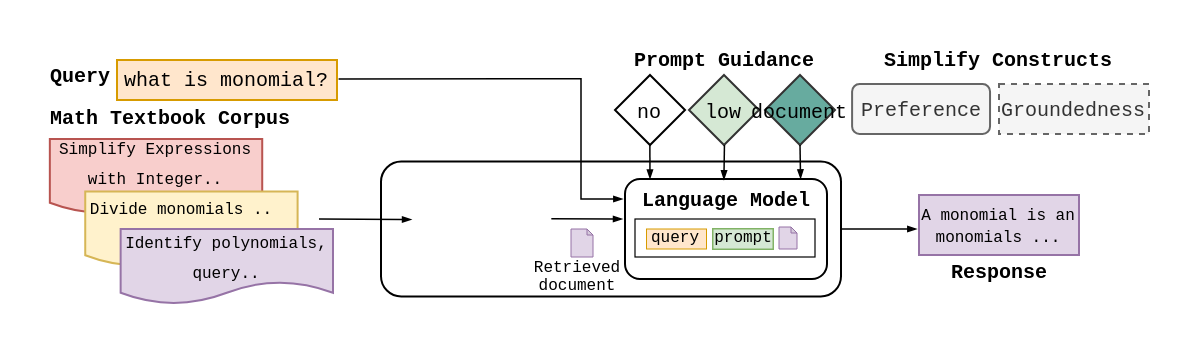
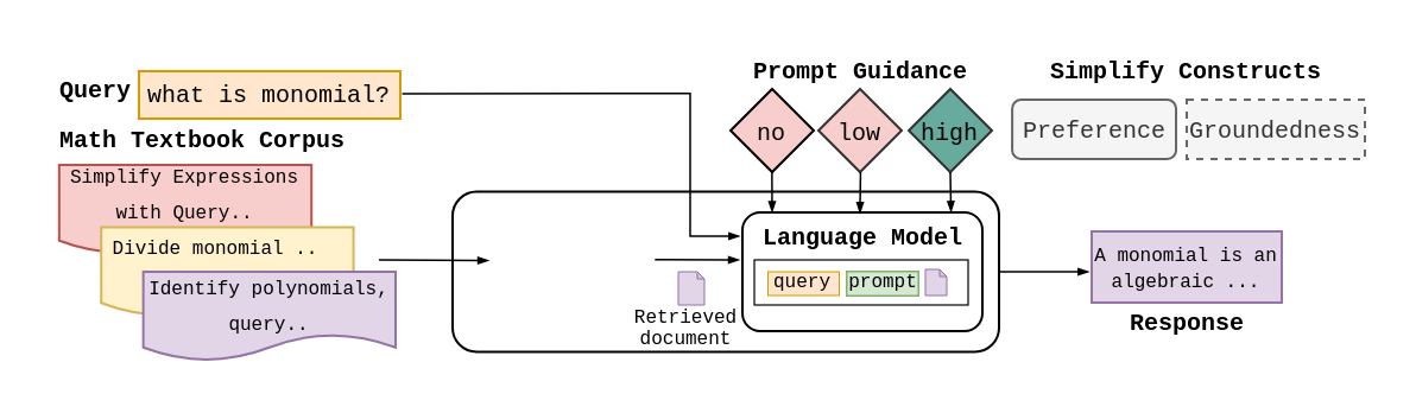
  <mxCell id="0" />
  <mxCell id="1" parent="0" />
  <mxCell id="2" value="" style="group" vertex="1" connectable="0" parent="1"><mxGeometry width="554" height="131.5" as="geometry" x="20" y="20" /></mxCell>
  <mxCell id="3" value="" style="rounded=0;whiteSpace=wrap;html=1;strokeColor=#d79b00;fontFamily=Helvetica;fontSize=12;fillColor=#ffe6cc;" parent="2" vertex="1"><mxGeometry x="38" y="9.5" width="110" height="20" as="geometry" /></mxCell>
  <mxCell id="4" value="&lt;font style=&quot;font-size: 10px;&quot; face=&quot;Courier New&quot;&gt;&lt;b&gt;Prompt Guidance&lt;/b&gt;&lt;/font&gt;" style="text;html=1;strokeColor=none;fillColor=none;align=center;verticalAlign=middle;whiteSpace=wrap;rounded=0;" parent="2" vertex="1"><mxGeometry x="291.5" y="0.5" width="100" height="17.5" as="geometry" /></mxCell>
  <mxCell id="5" value="&lt;font face=&quot;Courier New&quot;&gt;&lt;span style=&quot;font-size: 10px;&quot;&gt;&lt;b&gt;Math Textbook Corpus&lt;/b&gt;&lt;/span&gt;&lt;/font&gt;" style="text;html=1;strokeColor=none;fillColor=none;align=center;verticalAlign=middle;whiteSpace=wrap;rounded=0;" parent="2" vertex="1"><mxGeometry y="23" width="130" height="30" as="geometry" /></mxCell>
  <mxCell id="6" value="" style="rounded=1;whiteSpace=wrap;html=1;" parent="2" vertex="1"><mxGeometry x="170" y="60.25" width="230" height="67.5" as="geometry" /></mxCell>
- <mxCell id="7" value="&lt;font style=&quot;font-size: 10px;&quot; face=&quot;Courier New&quot;&gt;no&lt;/font&gt;" style="rhombus;whiteSpace=wrap;html=1;" parent="2" vertex="1"><mxGeometry x="287" y="17" width="35" height="35" as="geometry" /></mxCell>
+ <mxCell id="7" value="&lt;font style=&quot;font-size: 10px;&quot; face=&quot;Courier New&quot;&gt;no&lt;/font&gt;" style="rhombus;whiteSpace=wrap;html=1;fillColor=#f8cecc;" parent="2" vertex="1"><mxGeometry x="287" y="17" width="35" height="35" as="geometry" /></mxCell>
  <mxCell id="8" value="&lt;font style=&quot;font-size: 10px;&quot; face=&quot;Courier New&quot;&gt;&lt;b&gt;Query&lt;/b&gt;&lt;/font&gt;" style="text;html=1;strokeColor=none;fillColor=none;align=center;verticalAlign=middle;whiteSpace=wrap;rounded=0;" parent="2" vertex="1"><mxGeometry y="4.5" width="40" height="25" as="geometry" /></mxCell>
  <mxCell id="9" style="edgeStyle=orthogonalEdgeStyle;rounded=0;orthogonalLoop=1;jettySize=auto;html=1;entryX=0;entryY=0.5;entryDx=0;entryDy=0;strokeWidth=0.75;endSize=3;endArrow=blockThin;endFill=1;exitX=0.989;exitY=0.996;exitDx=0;exitDy=0;exitPerimeter=0;" edge="1" parent="2" source="10"><mxGeometry relative="1" as="geometry"><mxPoint x="146" y="12" as="sourcePoint" /><mxPoint x="291" y="79" as="targetPoint" /><Array as="points"><mxPoint x="270" y="19" /><mxPoint x="270" y="79" /></Array></mxGeometry></mxCell>
  <mxCell id="10" value="&lt;span role=&quot;presentation&quot; dir=&quot;ltr&quot; style=&quot;box-sizing: border-box; color: transparent; cursor: text; position: absolute; transform-origin: 0px 0px; font-style: normal; font-variant-ligatures: normal; font-variant-caps: normal; font-weight: 400; letter-spacing: normal; orphans: 2; text-align: start; text-indent: 0px; text-transform: none; widows: 2; word-spacing: 0px; -webkit-text-stroke-width: 0px; background-color: rgb(255, 255, 255); text-decoration-thickness: initial; text-decoration-style: initial; text-decoration-color: initial; left: 157.932px; top: 155.694px; font-size: 13.479px; font-family: sans-serif; transform: scaleX(0.928);&quot;&gt;&lt;/span&gt;&lt;font style=&quot;font-size: 10px;&quot; face=&quot;Courier New&quot;&gt;what is monomial?&lt;br&gt;&lt;/font&gt;" style="text;whiteSpace=wrap;html=1;" parent="2" vertex="1"><mxGeometry x="40" y="5" width="110" height="14" as="geometry" /></mxCell>
- <mxCell id="11" value="&lt;font style=&quot;font-size: 10px;&quot; face=&quot;Courier New&quot;&gt;low&lt;/font&gt;" style="rhombus;whiteSpace=wrap;html=1;fillColor=#d5e8d4;strokeColor=#333333;" parent="2" vertex="1"><mxGeometry x="324" y="17" width="35" height="35" as="geometry" /></mxCell>
- <mxCell id="12" value="&lt;font style=&quot;font-size: 10px;&quot; face=&quot;Courier New&quot;&gt;document&lt;/font&gt;" style="rhombus;whiteSpace=wrap;html=1;fillColor=#67AB9F;strokeColor=#333333;" parent="2" vertex="1"><mxGeometry x="362" y="17" width="35" height="35" as="geometry" /></mxCell>
+ <mxCell id="11" value="&lt;font style=&quot;font-size: 10px;&quot; face=&quot;Courier New&quot;&gt;low&lt;/font&gt;" style="rhombus;whiteSpace=wrap;html=1;fillColor=#f8cecc;strokeColor=#333333;" parent="2" vertex="1"><mxGeometry x="324" y="17" width="35" height="35" as="geometry" /></mxCell>
+ <mxCell id="12" value="&lt;font style=&quot;font-size: 10px;&quot; face=&quot;Courier New&quot;&gt;high&lt;/font&gt;" style="rhombus;whiteSpace=wrap;html=1;fillColor=#67AB9F;strokeColor=#333333;" parent="2" vertex="1"><mxGeometry x="362" y="17" width="35" height="35" as="geometry" /></mxCell>
  <mxCell id="13" value="" style="group" parent="2" vertex="1" connectable="0"><mxGeometry y="49" width="146" height="82.5" as="geometry" /></mxCell>
  <mxCell id="14" value="" style="shape=document;whiteSpace=wrap;html=1;boundedLbl=1;fillColor=#f8cecc;strokeColor=#b85450;" parent="13" vertex="1"><mxGeometry x="4.424" width="106.182" height="37.5" as="geometry" /></mxCell>
  <mxCell id="15" value="" style="shape=document;whiteSpace=wrap;html=1;boundedLbl=1;fillColor=#fff2cc;strokeColor=#d6b656;" parent="13" vertex="1"><mxGeometry x="22.121" y="26.25" width="106.182" height="37.5" as="geometry" /></mxCell>
  <mxCell id="16" value="" style="shape=document;whiteSpace=wrap;html=1;boundedLbl=1;fillColor=#e1d5e7;strokeColor=#9673a6;" parent="13" vertex="1"><mxGeometry x="39.818" y="45.0" width="106.182" height="37.5" as="geometry" /></mxCell>
- <mxCell id="17" value="&lt;font face=&quot;Courier New&quot; style=&quot;font-size: 8px;&quot;&gt;Simplify Expressions with Integer..&lt;/font&gt;" style="text;html=1;strokeColor=none;fillColor=none;align=center;verticalAlign=middle;whiteSpace=wrap;rounded=0;" parent="13" vertex="1"><mxGeometry width="115.03" height="22.5" as="geometry" /></mxCell>
+ <mxCell id="17" value="&lt;font face=&quot;Courier New&quot; style=&quot;font-size: 8px;&quot;&gt;Simplify Expressions with Query..&lt;/font&gt;" style="text;html=1;strokeColor=none;fillColor=none;align=center;verticalAlign=middle;whiteSpace=wrap;rounded=0;" parent="13" vertex="1"><mxGeometry width="115.03" height="22.5" as="geometry" /></mxCell>
  <mxCell id="18" value="&lt;font face=&quot;Courier New&quot; style=&quot;font-size: 8px;&quot;&gt;Identify polynomials, query..&lt;/font&gt;" style="text;html=1;strokeColor=none;fillColor=none;align=center;verticalAlign=middle;whiteSpace=wrap;rounded=0;" parent="13" vertex="1"><mxGeometry x="38" y="46.75" width="110" height="22.5" as="geometry" /></mxCell>
- <mxCell id="19" value="&lt;font face=&quot;Courier New&quot; style=&quot;font-size: 8px;&quot;&gt;Divide monomials ..&lt;/font&gt;" style="text;html=1;strokeColor=none;fillColor=none;align=center;verticalAlign=middle;whiteSpace=wrap;rounded=0;" parent="13" vertex="1"><mxGeometry x="22.117" y="22.5" width="97.333" height="22.5" as="geometry" /></mxCell>
+ <mxCell id="19" value="&lt;font face=&quot;Courier New&quot; style=&quot;font-size: 8px;&quot;&gt;Divide monomial ..&lt;/font&gt;" style="text;html=1;strokeColor=none;fillColor=none;align=center;verticalAlign=middle;whiteSpace=wrap;rounded=0;" parent="13" vertex="1"><mxGeometry x="22.117" y="22.5" width="97.333" height="22.5" as="geometry" /></mxCell>
  <mxCell id="20" value="" style="group" parent="2" vertex="1" connectable="0"><mxGeometry x="265" y="80" width="44" height="28" as="geometry" /></mxCell>
  <mxCell id="21" value="" style="group" parent="20" vertex="1" connectable="0"><mxGeometry width="22" height="28.0" as="geometry" /></mxCell>
  <mxCell id="22" value="" style="shape=note;whiteSpace=wrap;html=1;backgroundOutline=1;darkOpacity=0.05;size=3;strokeWidth=0.5;fillColor=#e1d5e7;strokeColor=#9673a6;" parent="21" vertex="1"><mxGeometry y="14.0" width="11" height="14.0" as="geometry" /></mxCell>
  <mxCell id="23" value="" style="group" parent="2" vertex="1" connectable="0"><mxGeometry x="299" y="69" width="95.5" height="50" as="geometry" /></mxCell>
  <mxCell id="24" value="" style="rounded=1;whiteSpace=wrap;html=1;" parent="23" vertex="1"><mxGeometry x="-7" width="101" height="50" as="geometry" /></mxCell>
  <mxCell id="25" value="" style="rounded=0;whiteSpace=wrap;html=1;strokeWidth=0.6;" parent="23" vertex="1"><mxGeometry x="-2" y="20" width="90" height="19" as="geometry" /></mxCell>
  <mxCell id="26" value="&lt;font face=&quot;Courier New&quot; style=&quot;font-size: 10px;&quot;&gt;&lt;b&gt;Language Model&lt;/b&gt;&lt;/font&gt;" style="text;html=1;strokeColor=none;fillColor=none;align=center;verticalAlign=middle;whiteSpace=wrap;rounded=0;" parent="23" vertex="1"><mxGeometry x="-4" width="96" height="20" as="geometry" /></mxCell>
  <mxCell id="27" value="" style="group" parent="23" vertex="1" connectable="0"><mxGeometry x="3.75" y="25" width="30" height="10" as="geometry" /></mxCell>
  <mxCell id="28" value="" style="rounded=0;whiteSpace=wrap;html=1;strokeWidth=0.5;fillColor=#ffe6cc;strokeColor=#d79b00;" parent="27" vertex="1"><mxGeometry width="30" height="10" as="geometry" /></mxCell>
  <mxCell id="29" value="&lt;font style=&quot;font-size: 8px;&quot; face=&quot;Courier New&quot;&gt;query&lt;/font&gt;" style="text;html=1;strokeColor=none;fillColor=none;align=center;verticalAlign=middle;whiteSpace=wrap;rounded=0;" parent="27" vertex="1"><mxGeometry x="6.562" y="2" width="16.875" as="geometry" /></mxCell>
  <mxCell id="30" value="" style="group;fillColor=#d5e8d4;strokeColor=#82b366;" vertex="1" connectable="0" parent="23"><mxGeometry x="37" y="25" width="30" height="10" as="geometry" /></mxCell>
  <mxCell id="31" value="" style="rounded=0;whiteSpace=wrap;html=1;strokeWidth=0.5;fillColor=#d5e8d4;strokeColor=#82b366;" vertex="1" parent="30"><mxGeometry width="30" height="10" as="geometry" /></mxCell>
  <mxCell id="32" value="&lt;font style=&quot;font-size: 8px;&quot; face=&quot;Courier New&quot;&gt;prompt&lt;/font&gt;" style="text;html=1;strokeColor=none;fillColor=none;align=center;verticalAlign=middle;whiteSpace=wrap;rounded=0;" vertex="1" parent="30"><mxGeometry x="6.562" y="2" width="16.875" as="geometry" /></mxCell>
  <mxCell id="33" value="" style="shape=note;whiteSpace=wrap;html=1;backgroundOutline=1;darkOpacity=0.05;size=3;strokeWidth=0.5;fillColor=#e1d5e7;strokeColor=#9673a6;" vertex="1" parent="23"><mxGeometry x="70" y="24" width="9" height="11" as="geometry" /></mxCell>
  <mxCell id="34" value="" style="endArrow=blockThin;html=1;rounded=0;strokeWidth=0.75;endFill=1;endSize=3;entryX=0.484;entryY=0.024;entryDx=0;entryDy=0;entryPerimeter=0;" edge="1" parent="23" target="26"><mxGeometry width="50" height="50" relative="1" as="geometry"><mxPoint x="42.72" y="-17" as="sourcePoint" /><mxPoint x="43.29" as="targetPoint" /></mxGeometry></mxCell>
  <mxCell id="35" value="" style="endArrow=blockThin;html=1;rounded=0;fontFamily=Helvetica;fontSize=12;fontColor=default;strokeWidth=0.75;endFill=1;entryX=0.021;entryY=0.51;entryDx=0;entryDy=0;entryPerimeter=0;endSize=3;" parent="2" edge="1"><mxGeometry width="50" height="50" relative="1" as="geometry"><mxPoint x="139" y="89" as="sourcePoint" /><mxPoint x="185.365" y="89.3" as="targetPoint" /></mxGeometry></mxCell>
  <mxCell id="36" value="" style="endArrow=blockThin;html=1;rounded=0;fontFamily=Helvetica;fontSize=12;fontColor=default;strokeWidth=0.75;endFill=1;endSize=3;" parent="2" edge="1"><mxGeometry width="50" height="50" relative="1" as="geometry"><mxPoint x="255.16" y="88.83" as="sourcePoint" /><mxPoint x="290.84" y="89" as="targetPoint" /></mxGeometry></mxCell>
  <mxCell id="37" value="&lt;p style=&quot;line-height: 60%;&quot;&gt;&lt;font face=&quot;Courier New&quot; style=&quot;font-size: 8px;&quot;&gt;Retrieved &lt;br&gt;document&lt;/font&gt;&lt;/p&gt;" style="text;html=1;strokeColor=none;fillColor=none;align=center;verticalAlign=middle;whiteSpace=wrap;rounded=0;fontSize=12;fontFamily=Helvetica;fontColor=default;" parent="2" vertex="1"><mxGeometry x="235" y="107" width="67" height="19" as="geometry" /></mxCell>
- <mxCell id="38" value="&lt;p style=&quot;line-height: 80%;&quot;&gt;&lt;font style=&quot;font-size: 8px;&quot; face=&quot;Courier New&quot;&gt;A monomial is an monomials ...&lt;/font&gt;&lt;/p&gt;" style="text;html=1;strokeColor=#9673a6;fillColor=#e1d5e7;align=center;verticalAlign=middle;whiteSpace=wrap;rounded=0;fontSize=12;fontFamily=Helvetica;" parent="2" vertex="1"><mxGeometry x="439" y="77" width="80" height="30" as="geometry" /></mxCell>
+ <mxCell id="38" value="&lt;p style=&quot;line-height: 80%;&quot;&gt;&lt;font style=&quot;font-size: 8px;&quot; face=&quot;Courier New&quot;&gt;A monomial is an algebraic ...&lt;/font&gt;&lt;/p&gt;" style="text;html=1;strokeColor=#9673a6;fillColor=#e1d5e7;align=center;verticalAlign=middle;whiteSpace=wrap;rounded=0;fontSize=12;fontFamily=Helvetica;" parent="2" vertex="1"><mxGeometry x="439" y="77" width="80" height="30" as="geometry" /></mxCell>
  <mxCell id="39" value="" style="endArrow=blockThin;html=1;rounded=0;fontFamily=Helvetica;fontSize=12;fontColor=default;strokeWidth=0.75;endFill=1;exitX=1;exitY=0.5;exitDx=0;exitDy=0;endSize=3;" parent="2" source="6" edge="1"><mxGeometry width="50" height="50" relative="1" as="geometry"><mxPoint x="418" y="94" as="sourcePoint" /><mxPoint x="438" y="94.01" as="targetPoint" /></mxGeometry></mxCell>
  <mxCell id="40" value="&lt;font style=&quot;font-size: 10px;&quot; face=&quot;Courier New&quot;&gt;Preference&lt;/font&gt;" style="whiteSpace=wrap;html=1;strokeColor=#666666;fontFamily=Helvetica;fontSize=12;fontColor=#333333;fillColor=#f5f5f5;rounded=1;" parent="2" vertex="1"><mxGeometry x="405.55" y="21.5" width="68.97" height="25" as="geometry" /></mxCell>
  <mxCell id="41" value="&lt;font style=&quot;font-size: 10px;&quot; face=&quot;Courier New&quot;&gt;Groundedness&lt;/font&gt;" style="rounded=0;whiteSpace=wrap;html=1;strokeColor=#666666;fontFamily=Helvetica;fontSize=12;fontColor=#333333;fillColor=#f5f5f5;dashed=1;" parent="2" vertex="1"><mxGeometry x="479" y="21.5" width="75" height="25" as="geometry" /></mxCell>
  <mxCell id="42" value="&lt;font face=&quot;Courier New&quot;&gt;&lt;span style=&quot;font-size: 10px;&quot;&gt;&lt;b&gt;Simplify Constructs&lt;/b&gt;&lt;/span&gt;&lt;/font&gt;" style="text;html=1;strokeColor=none;fillColor=none;align=center;verticalAlign=middle;whiteSpace=wrap;rounded=0;" parent="2" vertex="1"><mxGeometry x="414" width="130" height="17" as="geometry" /></mxCell>
  <mxCell id="43" value="&lt;font style=&quot;font-size: 10px;&quot; face=&quot;Courier New&quot;&gt;&lt;b&gt;Response&lt;/b&gt;&lt;/font&gt;" style="text;html=1;strokeColor=none;fillColor=none;align=center;verticalAlign=middle;whiteSpace=wrap;rounded=0;" parent="2" vertex="1"><mxGeometry x="449.52" y="102.75" width="59.48" height="25" as="geometry" /></mxCell>
  <mxCell id="44" value="" style="endArrow=blockThin;html=1;rounded=0;strokeWidth=0.75;endFill=1;endSize=3;entryX=0.099;entryY=0.004;entryDx=0;entryDy=0;entryPerimeter=0;" edge="1" parent="2" target="26"><mxGeometry width="50" height="50" relative="1" as="geometry"><mxPoint x="304.43" y="52" as="sourcePoint" /><mxPoint x="304.43" y="63.25" as="targetPoint" /></mxGeometry></mxCell>
  <mxCell id="45" value="" style="endArrow=blockThin;html=1;rounded=0;strokeWidth=0.75;endFill=1;endSize=3;entryX=0.099;entryY=0.004;entryDx=0;entryDy=0;entryPerimeter=0;exitX=0.5;exitY=1;exitDx=0;exitDy=0;" edge="1" parent="2" source="12"><mxGeometry width="50" height="50" relative="1" as="geometry"><mxPoint x="379.22" y="52" as="sourcePoint" /><mxPoint x="379.79" y="69" as="targetPoint" /></mxGeometry></mxCell>
